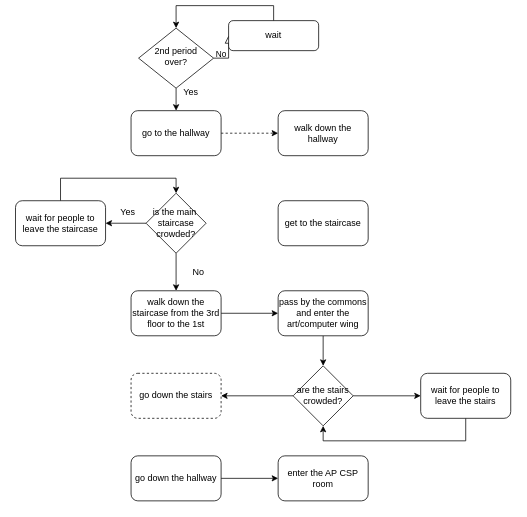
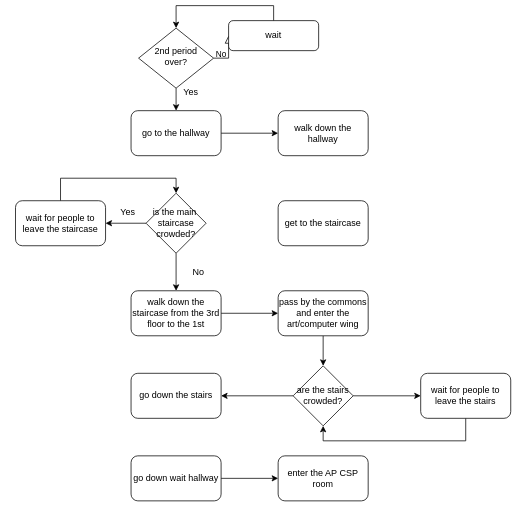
  <mxCell id="0" />
  <mxCell id="1" parent="0" />
  <mxCell id="2" value="No" style="edgeStyle=orthogonalEdgeStyle;rounded=0;html=1;jettySize=auto;orthogonalLoop=1;fontSize=11;endArrow=block;endFill=0;endSize=8;strokeWidth=1;shadow=0;labelBackgroundColor=none;" parent="1" source="4" target="6" edge="1"><mxGeometry y="10" relative="1" as="geometry"><mxPoint as="offset" /></mxGeometry></mxCell>
  <mxCell id="3" style="edgeStyle=orthogonalEdgeStyle;rounded=0;orthogonalLoop=1;jettySize=auto;html=1;exitX=0.5;exitY=1;exitDx=0;exitDy=0;entryX=0.5;entryY=0;entryDx=0;entryDy=0;" edge="1" parent="1" source="4" target="8"><mxGeometry relative="1" as="geometry" /></mxCell>
  <mxCell id="4" value="2nd period over?" style="rhombus;whiteSpace=wrap;html=1;shadow=0;fontFamily=Helvetica;fontSize=12;align=center;strokeWidth=1;spacing=6;spacingTop=-4;" parent="1" vertex="1"><mxGeometry x="184" y="30" width="100" height="80" as="geometry" /></mxCell>
  <mxCell id="5" style="edgeStyle=orthogonalEdgeStyle;rounded=0;orthogonalLoop=1;jettySize=auto;html=1;exitX=0.5;exitY=0;exitDx=0;exitDy=0;entryX=0.5;entryY=0;entryDx=0;entryDy=0;" edge="1" parent="1" source="6" target="4"><mxGeometry relative="1" as="geometry" /></mxCell>
  <mxCell id="6" value="wait" style="rounded=1;whiteSpace=wrap;html=1;fontSize=12;glass=0;strokeWidth=1;shadow=0;" parent="1" vertex="1"><mxGeometry x="304" y="20" width="120" height="40" as="geometry" /></mxCell>
- <mxCell id="7" style="edgeStyle=orthogonalEdgeStyle;rounded=0;orthogonalLoop=1;jettySize=auto;html=1;exitX=1;exitY=0.5;exitDx=0;exitDy=0;entryX=0;entryY=0.5;entryDx=0;entryDy=0;dashed=1;" edge="1" parent="1" source="8" target="9"><mxGeometry relative="1" as="geometry" /></mxCell>
+ <mxCell id="7" style="edgeStyle=orthogonalEdgeStyle;rounded=0;orthogonalLoop=1;jettySize=auto;html=1;exitX=1;exitY=0.5;exitDx=0;exitDy=0;entryX=0;entryY=0.5;entryDx=0;entryDy=0;" edge="1" parent="1" source="8" target="9"><mxGeometry relative="1" as="geometry" /></mxCell>
  <mxCell id="8" value="go to the hallway" style="rounded=1;whiteSpace=wrap;html=1;" vertex="1" parent="1"><mxGeometry x="174" y="140" width="120" height="60" as="geometry" /></mxCell>
  <mxCell id="9" value="walk down the hallway" style="rounded=1;whiteSpace=wrap;html=1;" vertex="1" parent="1"><mxGeometry x="370" y="140" width="120" height="60" as="geometry" /></mxCell>
  <mxCell id="10" value="get to the staircase" style="rounded=1;whiteSpace=wrap;html=1;" vertex="1" parent="1"><mxGeometry x="370" y="260" width="120" height="60" as="geometry" /></mxCell>
  <mxCell id="11" value="Yes" style="text;html=1;strokeColor=none;fillColor=none;align=center;verticalAlign=middle;whiteSpace=wrap;rounded=0;" vertex="1" parent="1"><mxGeometry x="224" y="100" width="60" height="30" as="geometry" /></mxCell>
  <mxCell id="12" style="edgeStyle=orthogonalEdgeStyle;rounded=0;orthogonalLoop=1;jettySize=auto;html=1;exitX=0;exitY=0.5;exitDx=0;exitDy=0;entryX=1;entryY=0.5;entryDx=0;entryDy=0;" edge="1" parent="1" source="14" target="16"><mxGeometry relative="1" as="geometry" /></mxCell>
  <mxCell id="13" style="edgeStyle=orthogonalEdgeStyle;rounded=0;orthogonalLoop=1;jettySize=auto;html=1;exitX=0.5;exitY=1;exitDx=0;exitDy=0;entryX=0.5;entryY=0;entryDx=0;entryDy=0;" edge="1" parent="1" source="14" target="18"><mxGeometry relative="1" as="geometry" /></mxCell>
  <mxCell id="14" value="is the main&amp;nbsp; staircase crowded?" style="rhombus;whiteSpace=wrap;html=1;" vertex="1" parent="1"><mxGeometry x="194" y="250" width="80" height="80" as="geometry" /></mxCell>
  <mxCell id="15" style="edgeStyle=orthogonalEdgeStyle;rounded=0;orthogonalLoop=1;jettySize=auto;html=1;exitX=0.5;exitY=0;exitDx=0;exitDy=0;entryX=0.5;entryY=0;entryDx=0;entryDy=0;" edge="1" parent="1" source="16" target="14"><mxGeometry relative="1" as="geometry" /></mxCell>
  <mxCell id="16" value="wait for people to leave the staircase" style="rounded=1;whiteSpace=wrap;html=1;" vertex="1" parent="1"><mxGeometry x="20" y="260" width="120" height="60" as="geometry" /></mxCell>
  <mxCell id="17" style="edgeStyle=orthogonalEdgeStyle;rounded=0;orthogonalLoop=1;jettySize=auto;html=1;exitX=1;exitY=0.5;exitDx=0;exitDy=0;entryX=0;entryY=0.5;entryDx=0;entryDy=0;" edge="1" parent="1" source="18" target="22"><mxGeometry relative="1" as="geometry" /></mxCell>
  <mxCell id="18" value="walk down the staircase from the 3rd floor to the 1st" style="rounded=1;whiteSpace=wrap;html=1;" vertex="1" parent="1"><mxGeometry x="174" y="380" width="120" height="60" as="geometry" /></mxCell>
  <mxCell id="19" value="Yes" style="text;html=1;strokeColor=none;fillColor=none;align=center;verticalAlign=middle;whiteSpace=wrap;rounded=0;" vertex="1" parent="1"><mxGeometry x="140" y="260" width="60" height="30" as="geometry" /></mxCell>
  <mxCell id="20" value="No" style="text;html=1;strokeColor=none;fillColor=none;align=center;verticalAlign=middle;whiteSpace=wrap;rounded=0;" vertex="1" parent="1"><mxGeometry x="234" y="340" width="60" height="30" as="geometry" /></mxCell>
  <mxCell id="21" style="edgeStyle=orthogonalEdgeStyle;rounded=0;orthogonalLoop=1;jettySize=auto;html=1;exitX=0.5;exitY=1;exitDx=0;exitDy=0;entryX=0.5;entryY=0;entryDx=0;entryDy=0;" edge="1" parent="1" source="22" target="25"><mxGeometry relative="1" as="geometry" /></mxCell>
  <mxCell id="22" value="pass by the commons and enter the art/computer wing" style="rounded=1;whiteSpace=wrap;html=1;" vertex="1" parent="1"><mxGeometry x="370" y="380" width="120" height="60" as="geometry" /></mxCell>
  <mxCell id="23" style="edgeStyle=orthogonalEdgeStyle;rounded=0;orthogonalLoop=1;jettySize=auto;html=1;exitX=0;exitY=0.5;exitDx=0;exitDy=0;entryX=1;entryY=0.5;entryDx=0;entryDy=0;" edge="1" parent="1" source="25" target="26"><mxGeometry relative="1" as="geometry" /></mxCell>
  <mxCell id="24" style="edgeStyle=orthogonalEdgeStyle;rounded=0;orthogonalLoop=1;jettySize=auto;html=1;exitX=1;exitY=0.5;exitDx=0;exitDy=0;" edge="1" parent="1" source="25" target="28"><mxGeometry relative="1" as="geometry" /></mxCell>
  <mxCell id="25" value="are the stairs crowded?" style="rhombus;whiteSpace=wrap;html=1;" vertex="1" parent="1"><mxGeometry x="390" y="480" width="80" height="80" as="geometry" /></mxCell>
- <mxCell id="26" value="go down the stairs" style="rounded=1;whiteSpace=wrap;html=1;dashed=1;" vertex="1" parent="1"><mxGeometry x="174" y="490" width="120" height="60" as="geometry" /></mxCell>
+ <mxCell id="26" value="go down the stairs" style="rounded=1;whiteSpace=wrap;html=1;" vertex="1" parent="1"><mxGeometry x="174" y="490" width="120" height="60" as="geometry" /></mxCell>
  <mxCell id="27" style="edgeStyle=orthogonalEdgeStyle;rounded=0;orthogonalLoop=1;jettySize=auto;html=1;exitX=0.5;exitY=1;exitDx=0;exitDy=0;entryX=0.5;entryY=1;entryDx=0;entryDy=0;" edge="1" parent="1" source="28" target="25"><mxGeometry relative="1" as="geometry" /></mxCell>
  <mxCell id="28" value="wait for people to leave the stairs" style="rounded=1;whiteSpace=wrap;html=1;" vertex="1" parent="1"><mxGeometry x="560" y="490" width="120" height="60" as="geometry" /></mxCell>
  <mxCell id="29" style="edgeStyle=orthogonalEdgeStyle;rounded=0;orthogonalLoop=1;jettySize=auto;html=1;exitX=1;exitY=0.5;exitDx=0;exitDy=0;entryX=0;entryY=0.5;entryDx=0;entryDy=0;" edge="1" parent="1" source="30" target="31"><mxGeometry relative="1" as="geometry" /></mxCell>
- <mxCell id="30" value="go down the hallway" style="rounded=1;whiteSpace=wrap;html=1;" vertex="1" parent="1"><mxGeometry x="174" y="600" width="120" height="60" as="geometry" /></mxCell>
+ <mxCell id="30" value="go down wait hallway" style="rounded=1;whiteSpace=wrap;html=1;" vertex="1" parent="1"><mxGeometry x="174" y="600" width="120" height="60" as="geometry" /></mxCell>
  <mxCell id="31" value="enter the AP CSP room" style="rounded=1;whiteSpace=wrap;html=1;" vertex="1" parent="1"><mxGeometry x="370" y="600" width="120" height="60" as="geometry" /></mxCell>
